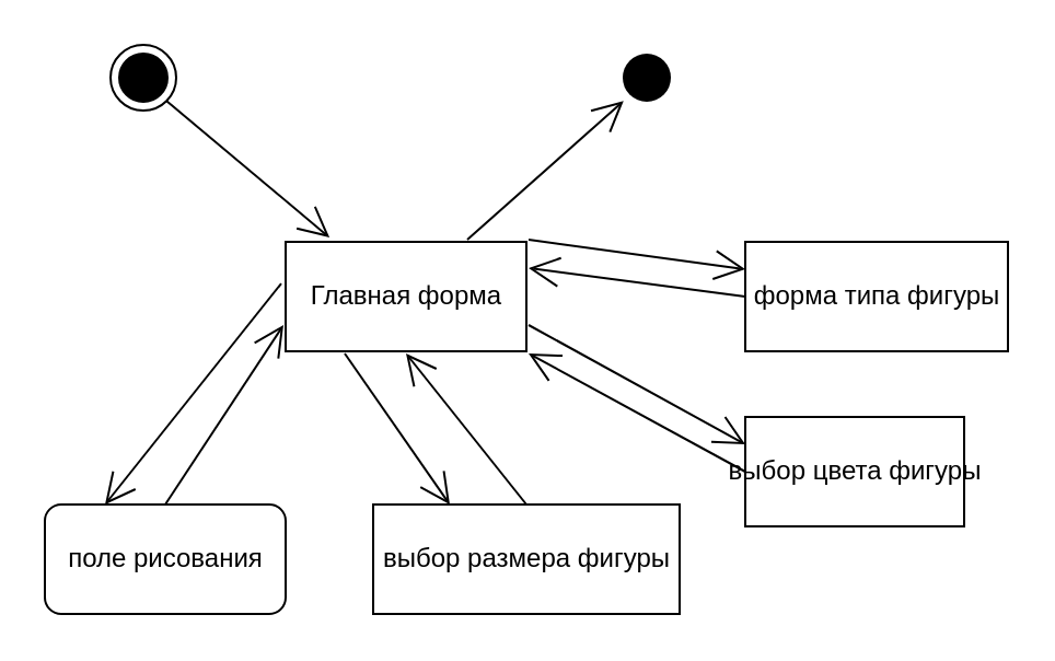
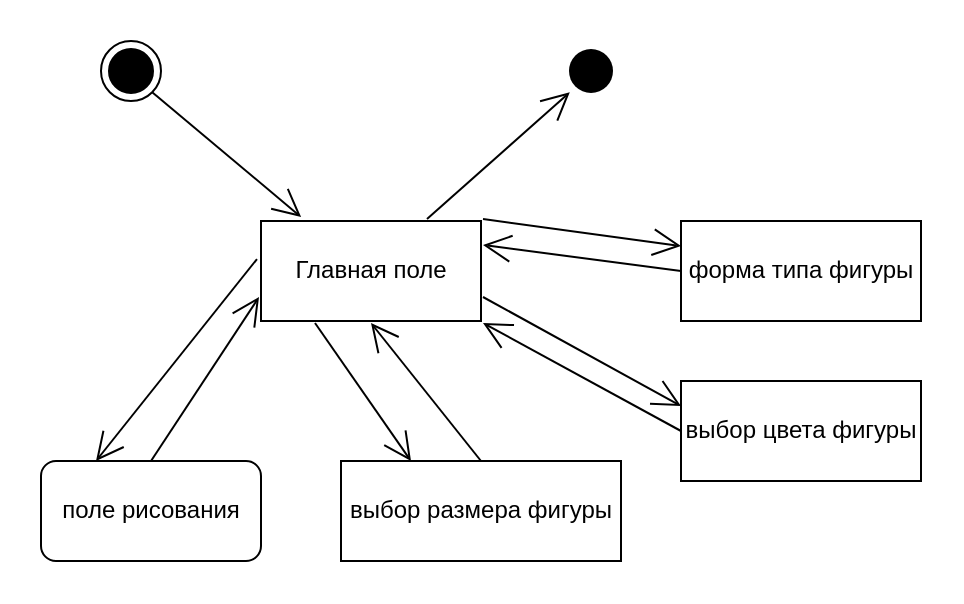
  <mxCell id="0" />
  <mxCell id="1" parent="0" />
  <mxCell id="2" value="" style="ellipse;html=1;shape=endState;fillColor=#000000;strokeColor=#000000;" parent="1" vertex="1"><mxGeometry x="50" y="20" width="30" height="30" as="geometry" /></mxCell>
  <mxCell id="3" value="" style="ellipse;html=1;shape=endState;fillColor=#000000;strokeColor=none;" parent="1" vertex="1"><mxGeometry x="280" y="20" width="30" height="30" as="geometry" /></mxCell>
- <mxCell id="4" value="Главная форма" style="html=1;strokeColor=#000000;perimeterSpacing=1;shadow=0;" parent="1" vertex="1"><mxGeometry x="130" y="110" width="110" height="50" as="geometry" /></mxCell>
+ <mxCell id="4" value="Главная поле" style="html=1;strokeColor=#000000;perimeterSpacing=1;shadow=0;" parent="1" vertex="1"><mxGeometry x="130" y="110" width="110" height="50" as="geometry" /></mxCell>
  <mxCell id="5" value="поле рисования" style="html=1;shadow=0;strokeColor=#000000;rounded=1;" parent="1" vertex="1"><mxGeometry x="20" y="230" width="110" height="50" as="geometry" /></mxCell>
  <mxCell id="6" value="форма типа фигуры" style="html=1;shadow=0;strokeColor=#000000;" parent="1" vertex="1"><mxGeometry x="340" y="110" width="120" height="50" as="geometry" /></mxCell>
- <mxCell id="7" value="выбор цвета фигуры" style="html=1;" vertex="1" parent="1"><mxGeometry x="340" y="190" width="100" height="50" as="geometry" /></mxCell>
+ <mxCell id="7" value="выбор цвета фигуры" style="html=1;" vertex="1" parent="1"><mxGeometry x="340" y="190" width="120" height="50" as="geometry" /></mxCell>
  <mxCell id="8" value="выбор размера фигуры" style="html=1;" vertex="1" parent="1"><mxGeometry x="170" y="230" width="140" height="50" as="geometry" /></mxCell>
  <mxCell id="9" value="" style="endArrow=open;endFill=1;endSize=12;html=1;entryX=0;entryY=1;entryDx=0;entryDy=0;exitX=0.75;exitY=0;exitDx=0;exitDy=0;" edge="1" parent="1" source="4" target="3"><mxGeometry width="160" relative="1" as="geometry"><mxPoint x="20" y="300" as="sourcePoint" /><mxPoint x="180" y="300" as="targetPoint" /></mxGeometry></mxCell>
  <mxCell id="10" value="" style="endArrow=open;endFill=1;endSize=12;html=1;exitX=1;exitY=1;exitDx=0;exitDy=0;entryX=0.188;entryY=-0.019;entryDx=0;entryDy=0;entryPerimeter=0;" edge="1" parent="1" source="2" target="4"><mxGeometry width="160" relative="1" as="geometry"><mxPoint x="20" y="300" as="sourcePoint" /><mxPoint x="150" y="200" as="targetPoint" /></mxGeometry></mxCell>
  <mxCell id="11" value="" style="endArrow=open;endFill=1;endSize=12;html=1;exitX=-0.009;exitY=0.385;exitDx=0;exitDy=0;entryX=0.25;entryY=0;entryDx=0;entryDy=0;exitPerimeter=0;" edge="1" parent="1" source="4" target="5"><mxGeometry width="160" relative="1" as="geometry"><mxPoint x="20" y="300" as="sourcePoint" /><mxPoint x="180" y="300" as="targetPoint" /></mxGeometry></mxCell>
  <mxCell id="12" value="" style="endArrow=open;endFill=1;endSize=12;html=1;entryX=0;entryY=0.75;entryDx=0;entryDy=0;exitX=0.5;exitY=0;exitDx=0;exitDy=0;" edge="1" parent="1" source="5" target="4"><mxGeometry width="160" relative="1" as="geometry"><mxPoint x="20" y="300" as="sourcePoint" /><mxPoint x="180" y="300" as="targetPoint" /></mxGeometry></mxCell>
  <mxCell id="13" value="" style="endArrow=open;endFill=1;endSize=12;html=1;entryX=0.25;entryY=0;entryDx=0;entryDy=0;exitX=0.25;exitY=1;exitDx=0;exitDy=0;" edge="1" parent="1" source="4" target="8"><mxGeometry width="160" relative="1" as="geometry"><mxPoint x="20" y="300" as="sourcePoint" /><mxPoint x="180" y="300" as="targetPoint" /></mxGeometry></mxCell>
  <mxCell id="14" value="" style="endArrow=open;endFill=1;endSize=12;html=1;entryX=0.5;entryY=1;entryDx=0;entryDy=0;exitX=0.5;exitY=0;exitDx=0;exitDy=0;" edge="1" parent="1" source="8" target="4"><mxGeometry width="160" relative="1" as="geometry"><mxPoint x="20" y="300" as="sourcePoint" /><mxPoint x="180" y="300" as="targetPoint" /></mxGeometry></mxCell>
  <mxCell id="15" value="" style="endArrow=open;endFill=1;endSize=12;html=1;entryX=0;entryY=0.25;entryDx=0;entryDy=0;exitX=1;exitY=0.75;exitDx=0;exitDy=0;" edge="1" parent="1" source="4" target="7"><mxGeometry width="160" relative="1" as="geometry"><mxPoint x="20" y="300" as="sourcePoint" /><mxPoint x="180" y="300" as="targetPoint" /></mxGeometry></mxCell>
  <mxCell id="16" value="" style="endArrow=open;endFill=1;endSize=12;html=1;entryX=1;entryY=1;entryDx=0;entryDy=0;exitX=0;exitY=0.5;exitDx=0;exitDy=0;" edge="1" parent="1" source="7" target="4"><mxGeometry width="160" relative="1" as="geometry"><mxPoint x="20" y="300" as="sourcePoint" /><mxPoint x="180" y="300" as="targetPoint" /></mxGeometry></mxCell>
  <mxCell id="17" value="" style="endArrow=open;endFill=1;endSize=12;html=1;entryX=0;entryY=0.25;entryDx=0;entryDy=0;exitX=1;exitY=0;exitDx=0;exitDy=0;" edge="1" parent="1" source="4" target="6"><mxGeometry width="160" relative="1" as="geometry"><mxPoint x="20" y="300" as="sourcePoint" /><mxPoint x="180" y="300" as="targetPoint" /></mxGeometry></mxCell>
  <mxCell id="18" value="" style="endArrow=open;endFill=1;endSize=12;html=1;entryX=1;entryY=0.25;entryDx=0;entryDy=0;exitX=0;exitY=0.5;exitDx=0;exitDy=0;" edge="1" parent="1" source="6" target="4"><mxGeometry width="160" relative="1" as="geometry"><mxPoint x="20" y="300" as="sourcePoint" /><mxPoint x="180" y="300" as="targetPoint" /></mxGeometry></mxCell>
